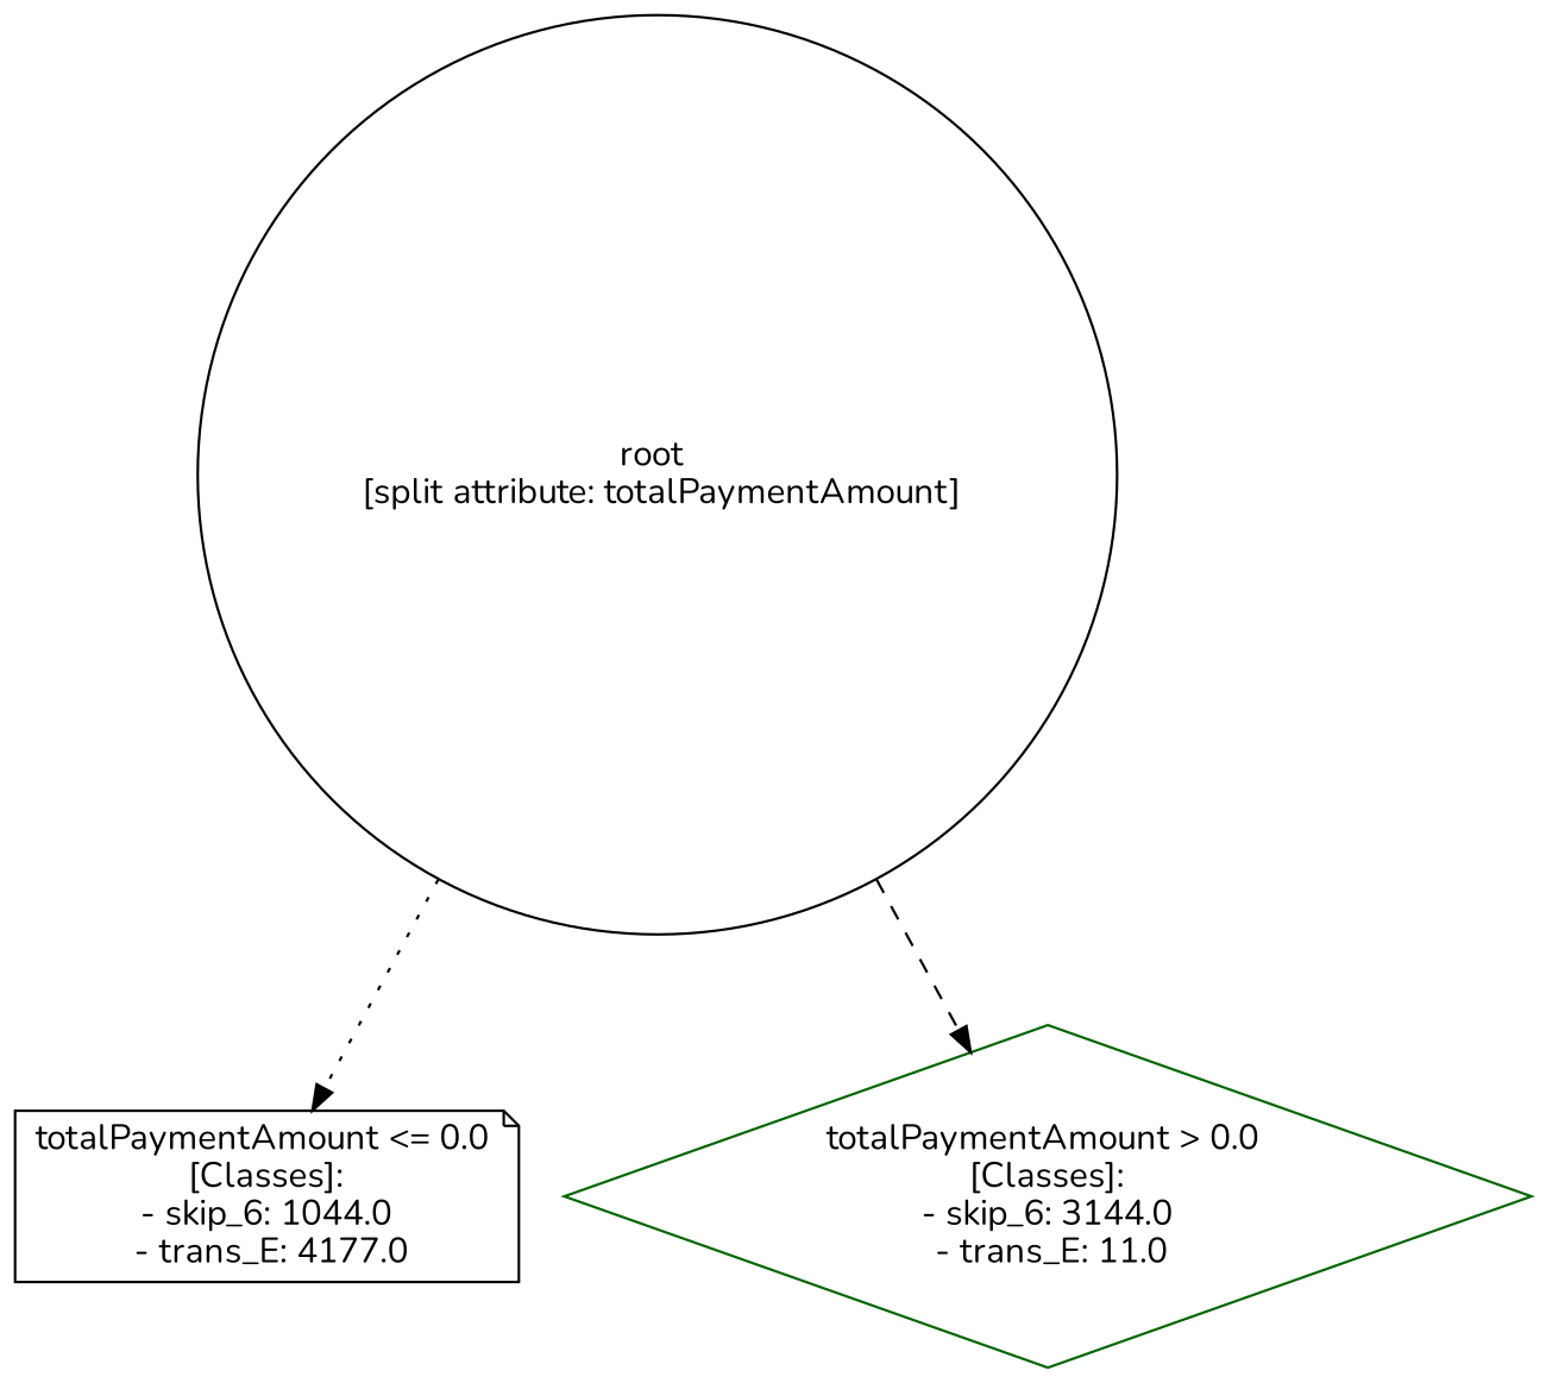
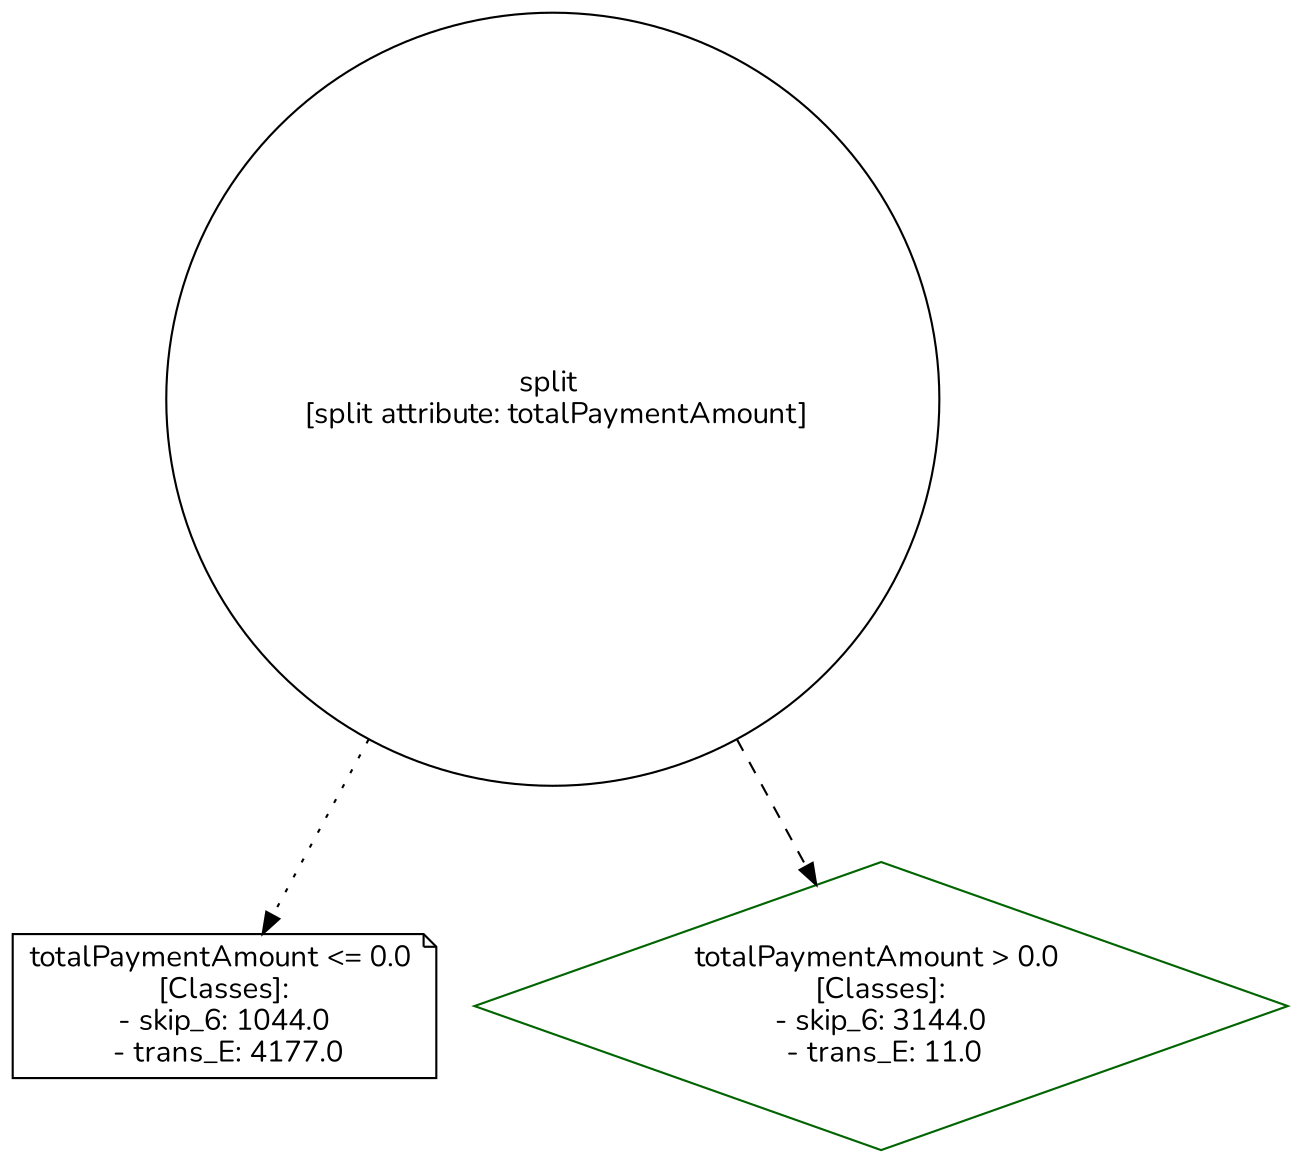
  digraph {
    fontname=Nunito
    node [color=black fontname=Nunito]
    edge [fontname=Nunito]
-   n1 [label="root \n [split attribute: totalPaymentAmount]" shape=circle]
+   n1 [label="split \n [split attribute: totalPaymentAmount]" shape=circle]
    n2 [label="totalPaymentAmount <= 0.0 \n [Classes]: \n - skip_6: 1044.0 \n - trans_E: 4177.0" shape=note]
    n3 [label="totalPaymentAmount > 0.0 \n [Classes]: \n - skip_6: 3144.0 \n - trans_E: 11.0" color=darkgreen shape=diamond]
    n1 -> n2 [style=dotted]
    n1 -> n3 [style=dashed]
  }
